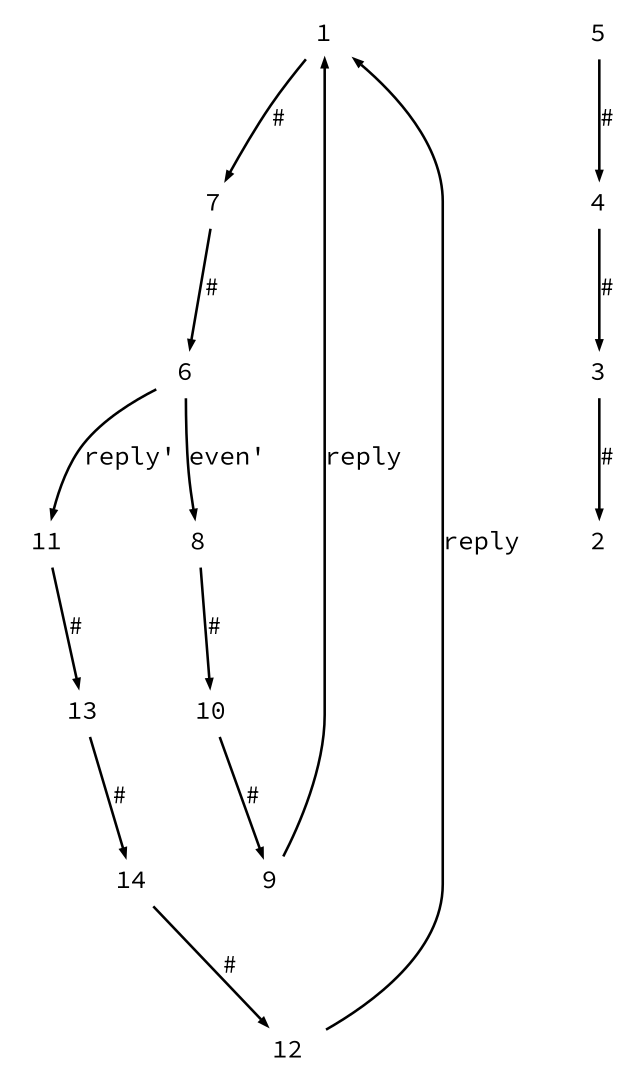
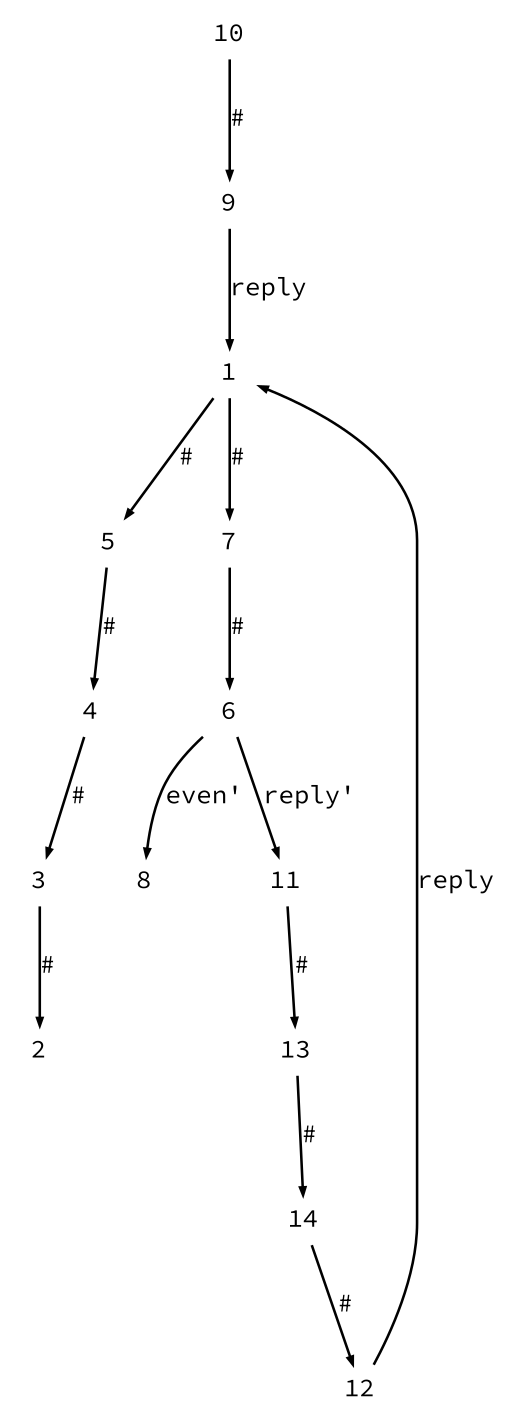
  digraph {
    fontname="Source Code Pro"
    rankdir=TB
    node [fontname="Source Code Pro" fontsize=10 shape=plaintext]
    edge [arrowsize=0.3 fontname="Source Code Pro" fontsize=10]
    1 [height=.2 width=.3]
    5 [height=.2 width=.3]
    7 [height=.2 width=.3]
    4 [height=.2 width=.3]
    6 [height=.2 width=.3]
    3 [height=.2 width=.3]
    8 [height=.2 width=.3]
    11 [height=.2 width=.3]
    2 [height=.2 width=.3]
    10 [height=.2 width=.3]
    13 [height=.2 width=.3]
    9 [height=.2 width=.3]
    14 [height=.2 width=.3]
    12 [height=.2 width=.3]
+   1 -> 5 [label="#"]
    1 -> 7 [label="#"]
    5 -> 4 [label="#"]
    7 -> 6 [label="#"]
    4 -> 3 [label="#"]
    6 -> 8 [label="even'"]
    6 -> 11 [label="reply'"]
    3 -> 2 [label="#"]
-   8 -> 10 [label="#"]
    11 -> 13 [label="#"]
    10 -> 9 [label="#"]
    13 -> 14 [label="#"]
    9 -> 1 [label=reply]
    14 -> 12 [label="#"]
    12 -> 1 [label=reply]
  }
